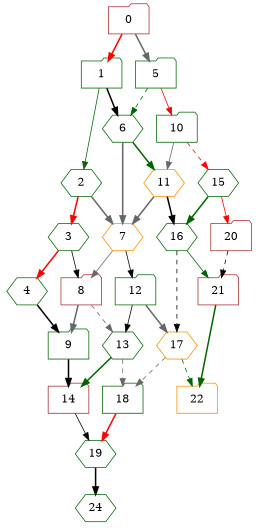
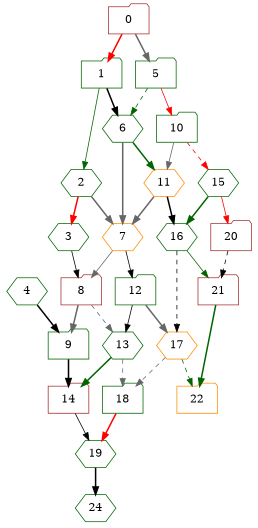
  digraph {
    node [color=darkgreen shape=folder]
    edge [Label=2 color=gray40 style=bold]
    0 [color=brown]
    1
    5
    2 [shape=hexagon]
    6 [shape=hexagon]
    10
    3 [shape=hexagon]
    7 [color=darkorange shape=hexagon]
    11 [color=darkorange shape=hexagon]
    15 [shape=hexagon]
    4 [shape=hexagon]
    8 [color=brown]
    12
    16 [shape=hexagon]
    9
    13 [shape=hexagon]
    17 [color=darkorange shape=hexagon]
    14 [color=brown]
    18
    19 [shape=hexagon]
    20 [color=brown]
    21 [color=brown]
    22 [color=darkorange]
    24 [shape=hexagon]
    0 -> 1 [Label=4 color=red]
    0 -> 5
    1 -> 2 [Label=6 color=darkgreen style=solid]
    1 -> 6 [Label=6 color=black]
    5 -> 6 [Label=3 color=darkgreen style=dashed]
    5 -> 10 [Label=4 color=red style=solid]
    2 -> 3 [Label=9 color=red]
    2 -> 7 [Label=4]
    6 -> 7 [Label=5]
    6 -> 11 [Label=6 color=darkgreen]
    10 -> 11 [Label=6 style=solid]
    10 -> 15 [Label=9 color=red style=dashed]
-   3 -> 4 [color=red]
    3 -> 8 [Label=8 color=black style=solid]
    7 -> 8 [style=solid]
    7 -> 12 [Label=6 color=black style=solid]
    11 -> 7 [Label=5]
    11 -> 16 [Label=3 color=black]
    15 -> 16 [color=darkgreen]
    15 -> 20 [Label=9 color=red style=solid]
    4 -> 9 [Label=3 color=black]
    8 -> 9 [Label=8]
    8 -> 13 [Label=8 style=dashed]
    12 -> 13 [Label=5 color=black style=solid]
    12 -> 17 [Label=7]
    16 -> 17 [color=black style=dashed]
    16 -> 21 [Label=10 color=darkgreen style=solid]
    9 -> 14 [Label=5 color=black]
    13 -> 14 [Label=7 color=darkgreen]
    13 -> 18 [Label=10 style=dashed]
    17 -> 18 [style=dashed]
    17 -> 22 [color=darkgreen style=dashed]
    14 -> 19 [Label=4 color=black style=solid]
    18 -> 19 [Label=6 color=red]
    19 -> 24 [Label=5 color=black]
    20 -> 21 [Label=1 color=black style=dashed]
    21 -> 22 [Label=7 color=darkgreen]
  }
